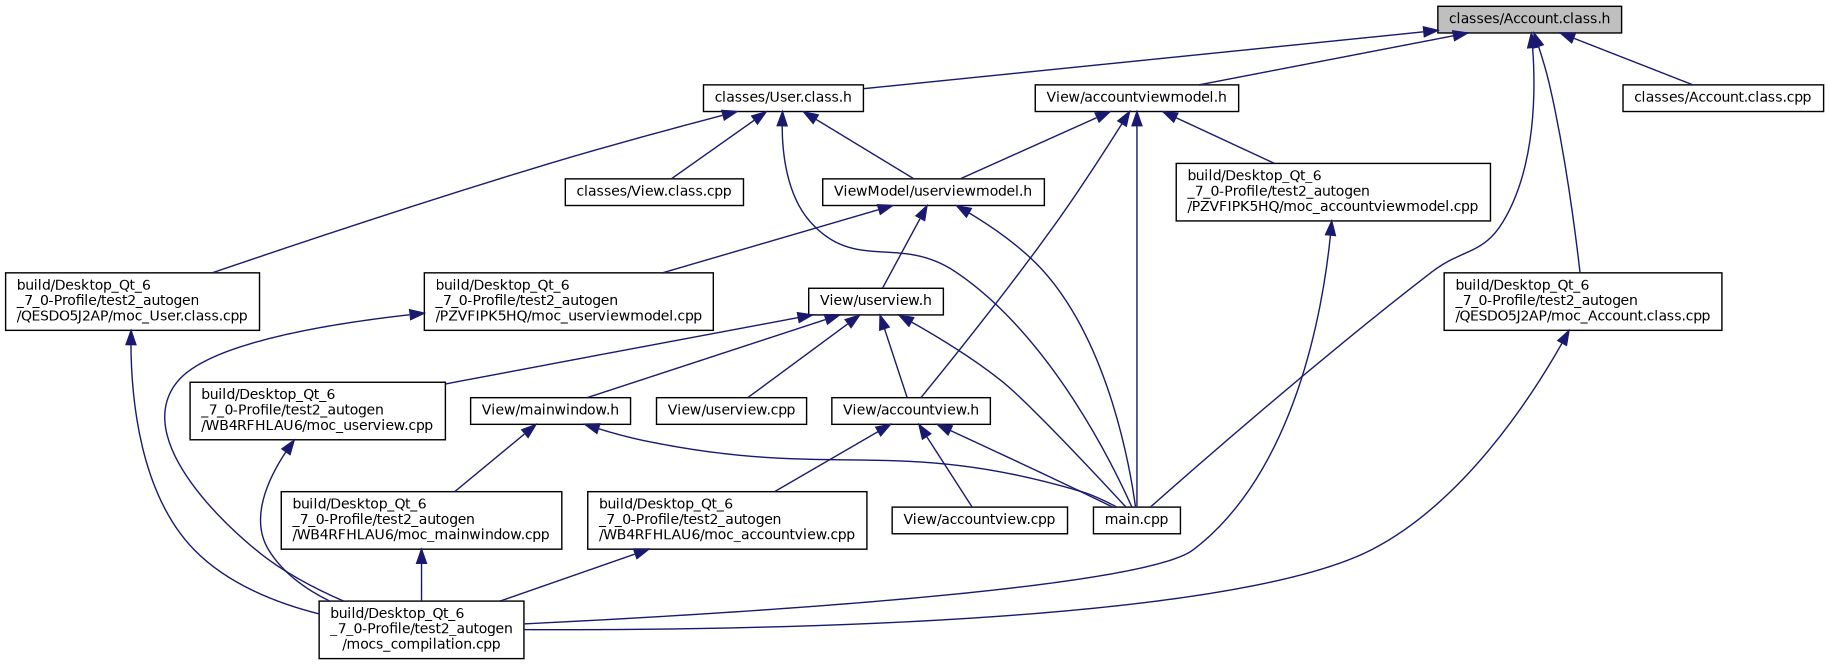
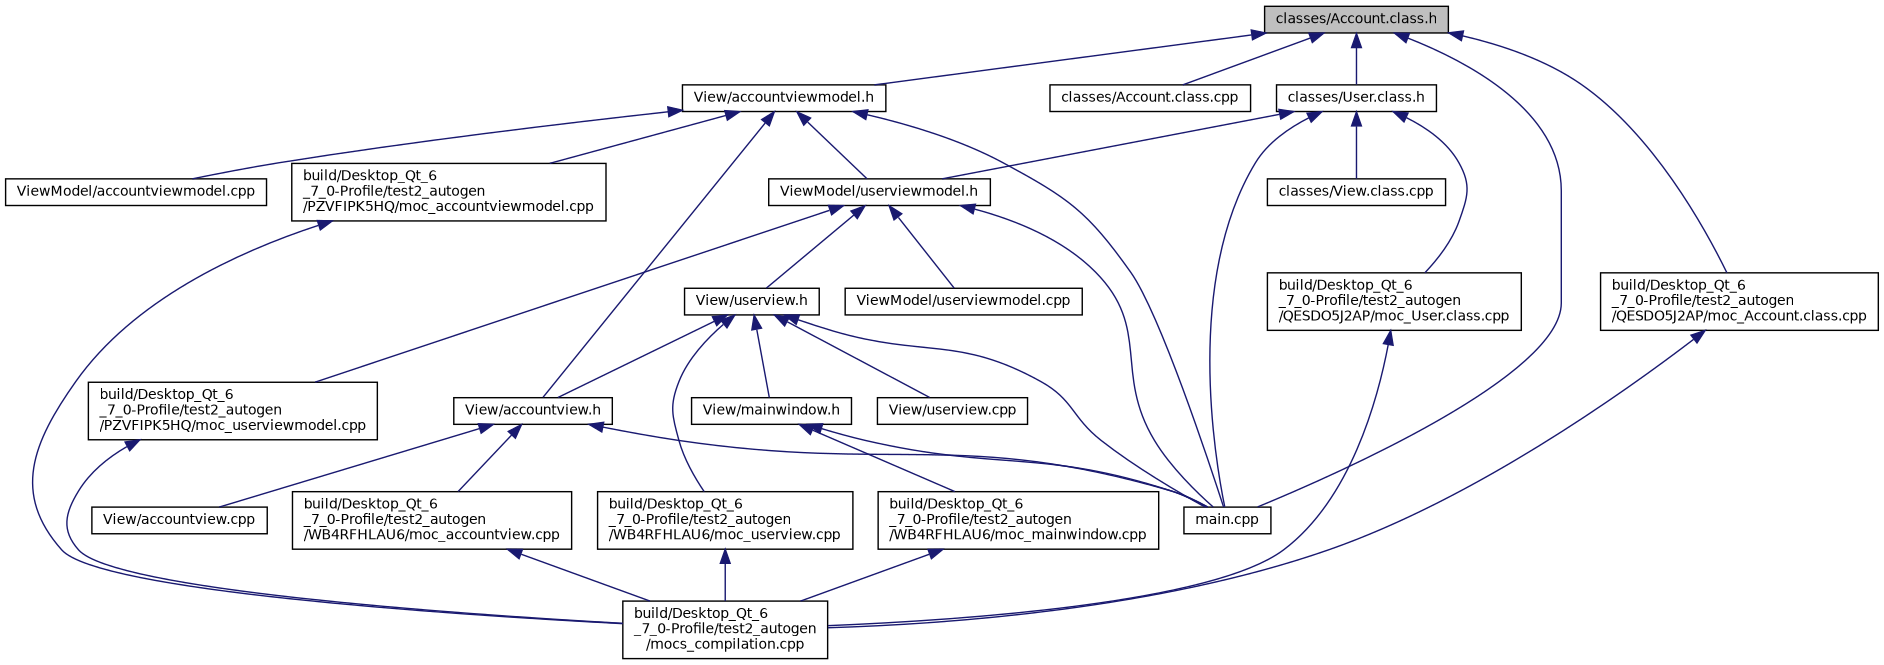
  digraph {
    node [color=black fillcolor=white fontname=Helvetica fontsize=10 shape=record style=filled]
    edge [color=midnightblue dir=back fontname=Helvetica fontsize=10 labelfontname=Helvetica labelfontsize=10 style=solid]
    n1 [fillcolor=grey75 fontcolor=black height=0.2 label="classes/Account.class.h" width=0.4]
    n2 [height=0.2 label="build/Desktop_Qt_6\l_7_0-Profile/test2_autogen\l/QESDO5J2AP/moc_Account.class.cpp" width=0.4]
    n3 [height=0.2 label="classes/Account.class.cpp" width=0.4]
    n4 [height=0.2 label="classes/User.class.h" width=0.4]
    n5 [height=0.2 label="main.cpp" width=0.4]
    n6 [height=0.2 label="View/accountviewmodel.h" width=0.4]
    n7 [height=0.2 label="build/Desktop_Qt_6\l_7_0-Profile/test2_autogen\l/mocs_compilation.cpp" width=0.4]
    n8 [height=0.2 label="build/Desktop_Qt_6\l_7_0-Profile/test2_autogen\l/QESDO5J2AP/moc_User.class.cpp" width=0.4]
    n9 [height=0.2 label="classes/View.class.cpp" width=0.4]
    n10 [height=0.2 label="ViewModel/userviewmodel.h" width=0.4]
    n11 [height=0.2 label="build/Desktop_Qt_6\l_7_0-Profile/test2_autogen\l/PZVFIPK5HQ/moc_accountviewmodel.cpp" width=0.4]
    n12 [height=0.2 label="View/accountview.h" width=0.4]
+   n13 [height=0.2 label="ViewModel/accountviewmodel.cpp" width=0.4]
    n14 [height=0.2 label="build/Desktop_Qt_6\l_7_0-Profile/test2_autogen\l/PZVFIPK5HQ/moc_userviewmodel.cpp" width=0.4]
    n15 [height=0.2 label="View/userview.h" width=0.4]
+   n16 [height=0.2 label="ViewModel/userviewmodel.cpp" width=0.4]
    n17 [height=0.2 label="build/Desktop_Qt_6\l_7_0-Profile/test2_autogen\l/WB4RFHLAU6/moc_userview.cpp" width=0.4]
    n18 [height=0.2 label="View/mainwindow.h" width=0.4]
    n19 [height=0.2 label="View/userview.cpp" width=0.4]
    n20 [height=0.2 label="build/Desktop_Qt_6\l_7_0-Profile/test2_autogen\l/WB4RFHLAU6/moc_mainwindow.cpp" width=0.4]
    n21 [height=0.2 label="build/Desktop_Qt_6\l_7_0-Profile/test2_autogen\l/WB4RFHLAU6/moc_accountview.cpp" width=0.4]
    n22 [height=0.2 label="View/accountview.cpp" width=0.4]
    n1 -> n2
    n1 -> n3
    n1 -> n4
    n1 -> n5
    n1 -> n6
    n2 -> n7
    n4 -> n5
    n4 -> n8
    n4 -> n9
    n4 -> n10
    n6 -> n5
    n6 -> n10
    n6 -> n11
    n6 -> n12
+   n6 -> n13
    n8 -> n7
    n10 -> n5
    n10 -> n14
    n10 -> n15
+   n10 -> n16
    n11 -> n7
    n12 -> n5
    n12 -> n21
    n12 -> n22
    n14 -> n7
    n15 -> n5
    n15 -> n12
    n15 -> n17
    n15 -> n18
    n15 -> n19
    n17 -> n7
    n18 -> n5
    n18 -> n20
    n20 -> n7
    n21 -> n7
  }
